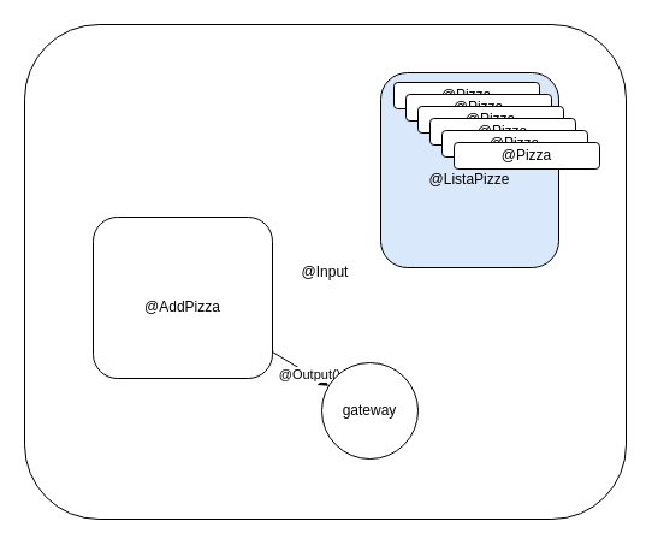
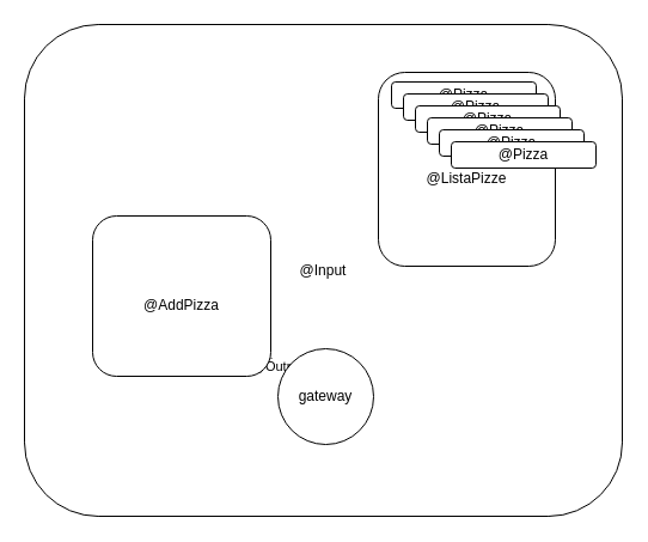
  <mxCell id="0" />
  <mxCell id="1" parent="0" />
  <mxCell id="2" value="@Input" style="rounded=1;whiteSpace=wrap;html=1;" vertex="1" parent="1"><mxGeometry x="20" y="20" width="500" height="411" as="geometry" /></mxCell>
  <mxCell id="3" style="edgeStyle=none;html=1;" edge="1" parent="1" source="5" target="7"><mxGeometry relative="1" as="geometry" /></mxCell>
  <mxCell id="4" value="@Output()" style="edgeLabel;html=1;align=center;verticalAlign=middle;resizable=0;points=[];" vertex="1" connectable="0" parent="3"><mxGeometry x="0.307" relative="1" as="geometry"><mxPoint as="offset" /></mxGeometry></mxCell>
  <mxCell id="5" value="&lt;br&gt;@AddPizza" style="rounded=1;whiteSpace=wrap;html=1;" vertex="1" parent="1"><mxGeometry x="77" y="180" width="149" height="134" as="geometry" /></mxCell>
- <mxCell id="6" value="&lt;br&gt;@ListaPizze" style="rounded=1;whiteSpace=wrap;html=1;fillColor=#dae8fc;" vertex="1" parent="1"><mxGeometry x="316" y="60" width="148" height="162" as="geometry" /></mxCell>
- <mxCell id="7" value="gateway" style="ellipse;whiteSpace=wrap;html=1;aspect=fixed;" vertex="1" parent="1"><mxGeometry x="267" y="301" width="80" height="80" as="geometry" /></mxCell>
+ <mxCell id="6" value="&lt;br&gt;@ListaPizze" style="rounded=1;whiteSpace=wrap;html=1;" vertex="1" parent="1"><mxGeometry x="316" y="60" width="148" height="162" as="geometry" /></mxCell>
+ <mxCell id="7" value="gateway" style="ellipse;whiteSpace=wrap;html=1;aspect=fixed;" vertex="1" parent="1"><mxGeometry x="232" y="291" width="80" height="80" as="geometry" /></mxCell>
  <mxCell id="8" value="@Pizza" style="rounded=1;whiteSpace=wrap;html=1;" vertex="1" parent="1"><mxGeometry x="327" y="68" width="121" height="22" as="geometry" /></mxCell>
  <mxCell id="9" value="@Pizza" style="rounded=1;whiteSpace=wrap;html=1;" vertex="1" parent="1"><mxGeometry x="337" y="78" width="121" height="22" as="geometry" /></mxCell>
  <mxCell id="10" value="@Pizza" style="rounded=1;whiteSpace=wrap;html=1;" vertex="1" parent="1"><mxGeometry x="347" y="88" width="121" height="22" as="geometry" /></mxCell>
  <mxCell id="11" value="@Pizza" style="rounded=1;whiteSpace=wrap;html=1;" vertex="1" parent="1"><mxGeometry x="357" y="98" width="121" height="22" as="geometry" /></mxCell>
  <mxCell id="12" value="@Pizza" style="rounded=1;whiteSpace=wrap;html=1;" vertex="1" parent="1"><mxGeometry x="367" y="108" width="121" height="22" as="geometry" /></mxCell>
  <mxCell id="13" value="@Pizza" style="rounded=1;whiteSpace=wrap;html=1;" vertex="1" parent="1"><mxGeometry x="377" y="118" width="121" height="22" as="geometry" /></mxCell>
